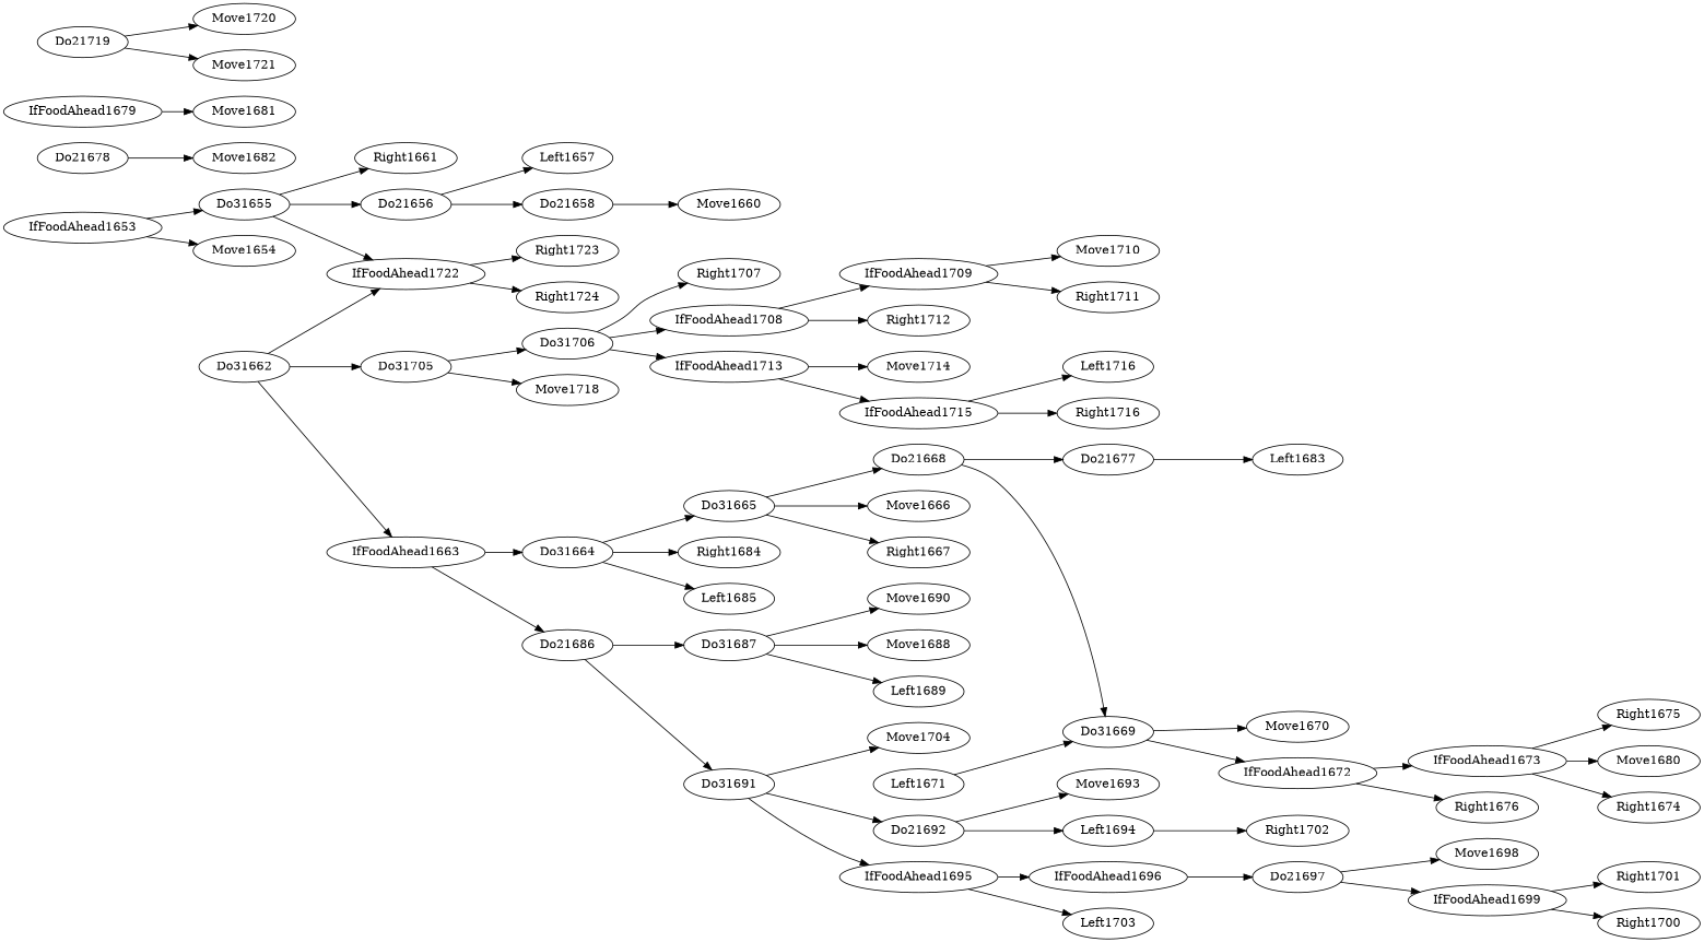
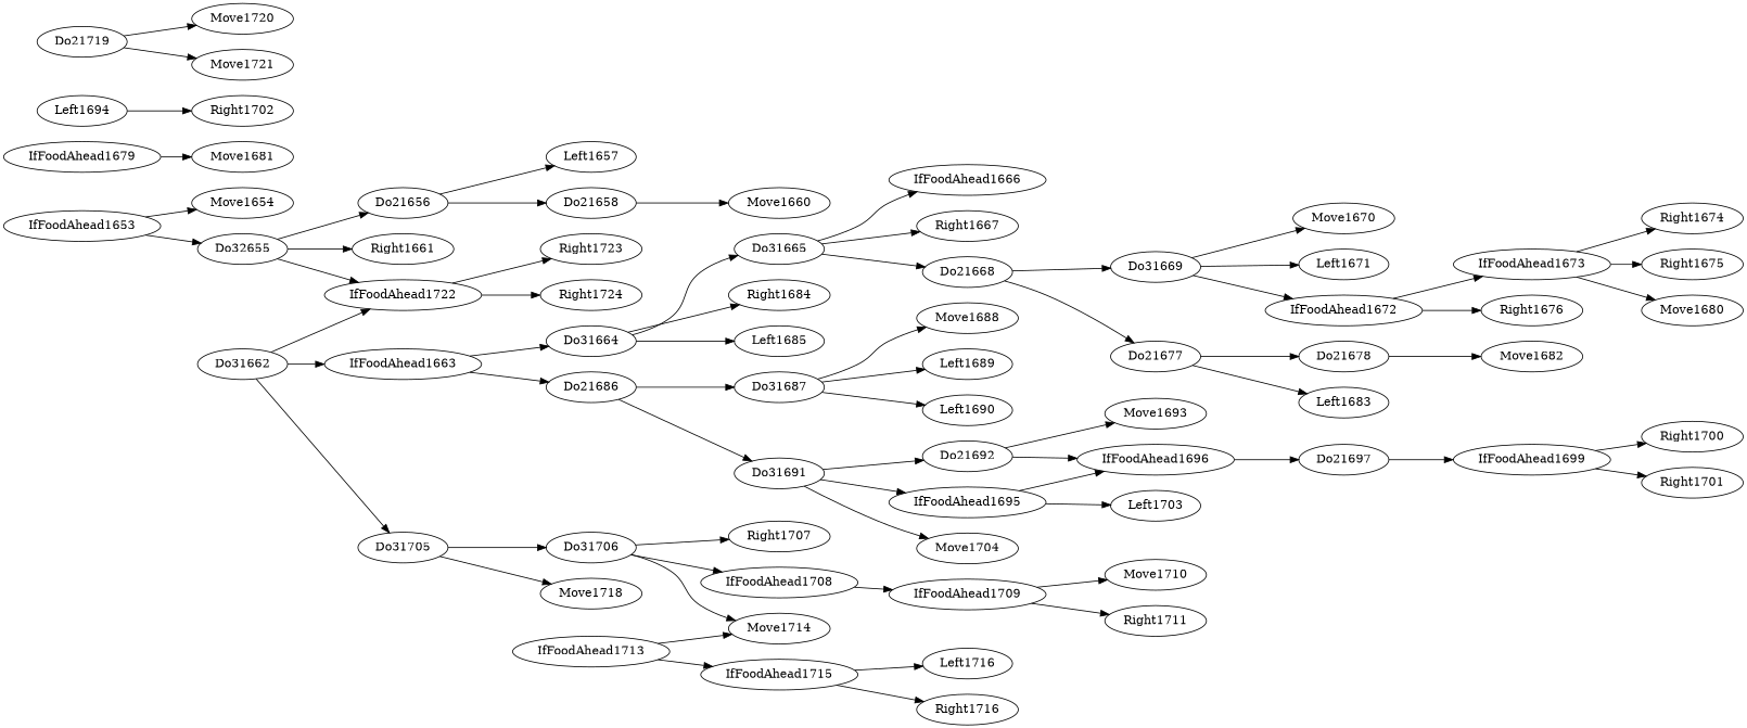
  digraph {
    fontname="DejaVu Serif"
    rankdir=LR
    node [fontname="DejaVu Serif"]
    edge [fontname="DejaVu Serif"]
    IfFoodAhead1653
    Move1654
-   Do31655
+   Do31655 [label=Do32655]
    Do21656
    Right1661
    IfFoodAhead1722
    Left1657
    Do21658
    Move1660
    Do31662
    IfFoodAhead1663
    Do31705
    Do31665
-   Move1666
+   Move1666 [label=IfFoodAhead1666]
    Right1667
    Do21668
    Do31669
    Do21677
    Move1670
    Left1671
    IfFoodAhead1672
    IfFoodAhead1673
    Right1676
    Right1674
    Right1675
    Move1680
    Do21678
    Left1683
    IfFoodAhead1679
    Move1681
    Move1682
    Do31664
    Right1684
    Left1685
    Do21686
    Do31687
    Do31691
    Move1688
    Left1689
-   Move1690
+   Move1690 [label=Left1690]
    Do21692
    IfFoodAhead1695
    Move1704
    Move1693
    Left1694
    Right1702
    IfFoodAhead1696
    Left1703
    Do21697
-   Move1698
    IfFoodAhead1699
    Right1700
    Right1701
    Do31706
    Move1718
    Right1723
    Right1724
    Right1707
    IfFoodAhead1708
    IfFoodAhead1713
    IfFoodAhead1709
-   Right1712
    Move1714
    IfFoodAhead1715
    Move1710
    Right1711
    Left1716
    n68 [label=Right1716]
    Do21719
    Move1720
    Move1721
    IfFoodAhead1653 -> Move1654
    IfFoodAhead1653 -> Do31655
    Do31655 -> Do21656
    Do31655 -> Right1661
    Do31655 -> IfFoodAhead1722
    Do21656 -> Left1657
    Do21656 -> Do21658
    IfFoodAhead1722 -> Right1723
    IfFoodAhead1722 -> Right1724
    Do21658 -> Move1660
    Do31662 -> IfFoodAhead1722
    Do31662 -> IfFoodAhead1663
    Do31662 -> Do31705
    IfFoodAhead1663 -> Do31664
    IfFoodAhead1663 -> Do21686
    Do31705 -> Do31706
    Do31705 -> Move1718
    Do31665 -> Move1666
    Do31665 -> Right1667
    Do31665 -> Do21668
    Do21668 -> Do31669
    Do21668 -> Do21677
    Do31669 -> Move1670
-   Left1671 -> Do31669
+   Do31669 -> Left1671
    Do31669 -> IfFoodAhead1672
+   Do21677 -> Do21678
    Do21677 -> Left1683
    IfFoodAhead1672 -> IfFoodAhead1673
    IfFoodAhead1672 -> Right1676
    IfFoodAhead1673 -> Right1674
    IfFoodAhead1673 -> Right1675
    IfFoodAhead1673 -> Move1680
    Do21678 -> Move1682
    IfFoodAhead1679 -> Move1681
    Do31664 -> Do31665
    Do31664 -> Right1684
    Do31664 -> Left1685
    Do21686 -> Do31687
    Do21686 -> Do31691
    Do31687 -> Move1688
    Do31687 -> Left1689
    Do31687 -> Move1690
    Do31691 -> Do21692
    Do31691 -> IfFoodAhead1695
    Do31691 -> Move1704
    Do21692 -> Move1693
-   Do21692 -> Left1694
+   Do21692 -> IfFoodAhead1696
    IfFoodAhead1695 -> IfFoodAhead1696
    IfFoodAhead1695 -> Left1703
    Left1694 -> Right1702
    IfFoodAhead1696 -> Do21697
-   Do21697 -> Move1698
    Do21697 -> IfFoodAhead1699
    IfFoodAhead1699 -> Right1700
    IfFoodAhead1699 -> Right1701
    Do31706 -> Right1707
    Do31706 -> IfFoodAhead1708
-   Do31706 -> IfFoodAhead1713
+   Do31706 -> Move1714
    IfFoodAhead1708 -> IfFoodAhead1709
-   IfFoodAhead1708 -> Right1712
    IfFoodAhead1713 -> Move1714
    IfFoodAhead1713 -> IfFoodAhead1715
    IfFoodAhead1709 -> Move1710
    IfFoodAhead1709 -> Right1711
    IfFoodAhead1715 -> Left1716
    IfFoodAhead1715 -> n68
    Do21719 -> Move1720
    Do21719 -> Move1721
  }
